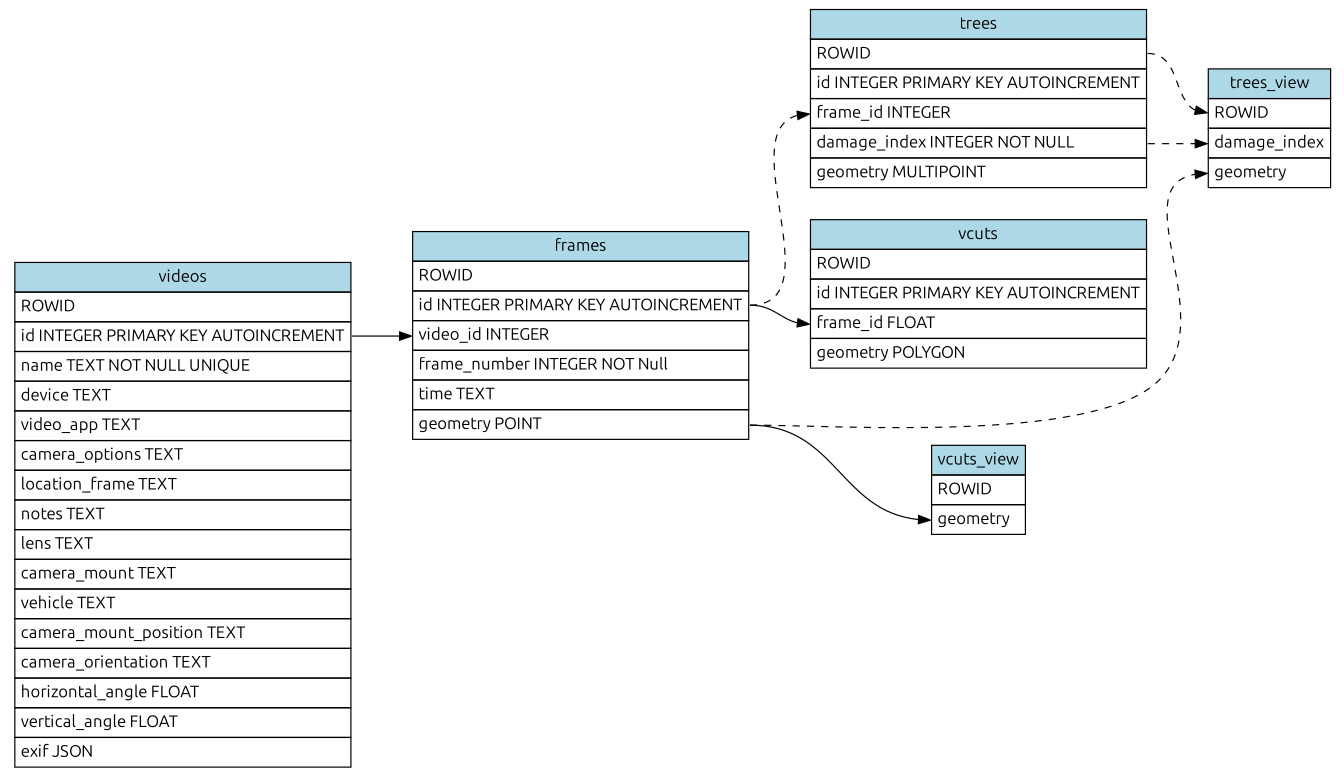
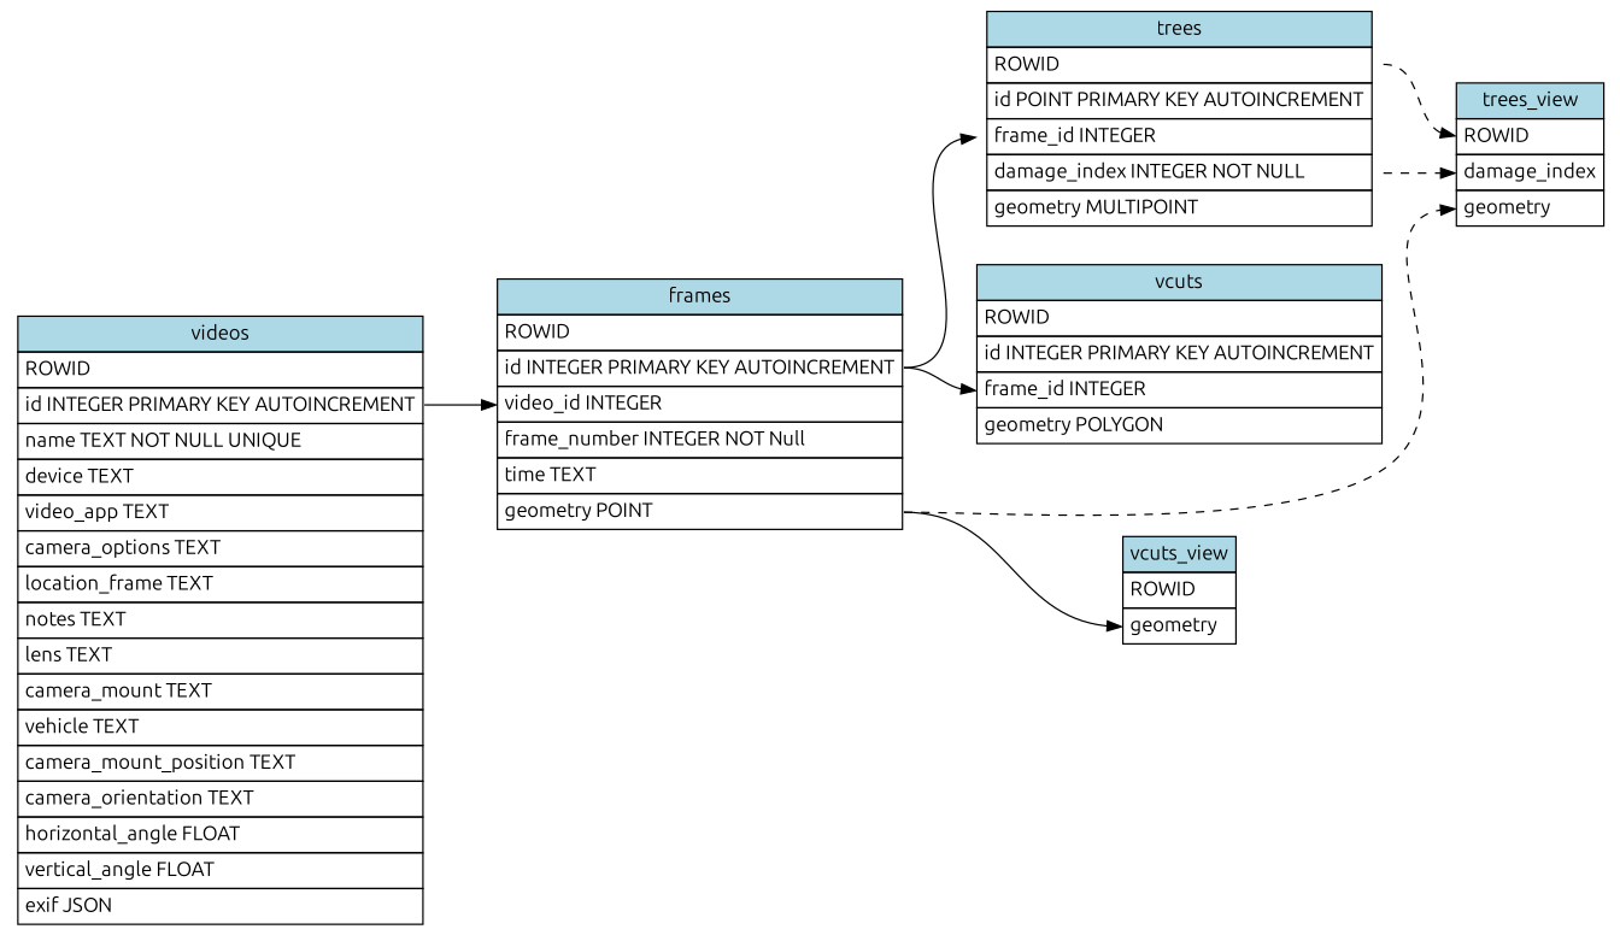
  digraph {
    fontname=Ubuntu
    rankdir=LR
    node [fontname=Ubuntu shape=none]
    edge [fontname=Ubuntu headport=frame_id tailport=id]
    n1 [label=< 		<table border="0" cellborder="1" cellspacing="0" cellpadding="4">             		<tr><td bgcolor="lightblue">videos</td></tr> 			<tr><td align="left">ROWID</td></tr>			     			<tr><td align="left" port="id">id INTEGER PRIMARY KEY AUTOINCREMENT</td></tr> 			<tr><td align="left" port="name">name TEXT NOT NULL UNIQUE</td></tr> 			<tr><td align="left">device TEXT</td></tr> 			<tr><td align="left">video_app TEXT</td></tr> 			<tr><td align="left">camera_options TEXT</td></tr> 			<tr><td align="left">location_frame TEXT</td></tr> 			<tr><td align="left">notes TEXT</td></tr> 			<tr><td align="left">lens TEXT</td></tr> 			<tr><td align="left">camera_mount TEXT</td></tr> 			<tr><td align="left">vehicle TEXT</td></tr> 			<tr><td align="left">camera_mount_position TEXT</td></tr> 			<tr><td align="left">camera_orientation TEXT</td></tr> 			<tr><td align="left">horizontal_angle FLOAT</td></tr> 			<tr><td align="left">vertical_angle FLOAT</td></tr> 			<tr><td align="left">exif JSON</td></tr>         	</table> 		>]
    n2 [label=< 		<table border="0" cellborder="1" cellspacing="0" cellpadding="4">             		<tr><td bgcolor="lightblue">frames</td></tr>  			<tr><td align="left">ROWID</td></tr> 			<tr><td align="left" port="id">id INTEGER PRIMARY KEY AUTOINCREMENT</td></tr> 			<tr><td align="left" port="video_id">video_id INTEGER</td></tr> 			<tr><td align="left">frame_number INTEGER NOT Null</td></tr> 			<tr><td align="left">time TEXT</td></tr> 			<tr><td align="left" port="geometry">geometry POINT</td></tr>          	</table>     		>]
-   n3 [label=< 		<table border="0" cellborder="1" cellspacing="0" cellpadding="4">             		<tr><td bgcolor="lightblue">trees</td></tr>  			<tr><td align="left" port="ROWID">ROWID</td></tr> 			<tr><td align="left">id INTEGER PRIMARY KEY AUTOINCREMENT</td></tr> 			<tr><td align="left" port="frame_id">frame_id INTEGER</td></tr> 			<tr><td align="left" port="damage_index">damage_index INTEGER NOT NULL</td></tr> 			<tr><td align="left">geometry MULTIPOINT</td></tr>          	</table>     		>]
-   n4 [label=< 		<table border="0" cellborder="1" cellspacing="0" cellpadding="4">             		<tr><td bgcolor="lightblue">vcuts</td></tr>  			<tr><td align="left" port="ROWID">ROWID</td></tr> 			<tr><td align="left">id INTEGER PRIMARY KEY AUTOINCREMENT</td></tr> 			<tr><td align="left" port="frame_id">frame_id FLOAT</td></tr> 			<tr><td align="left">geometry POLYGON</td></tr>			           	</table>     		>]
+   n3 [label=< 		<table border="0" cellborder="1" cellspacing="0" cellpadding="4">             		<tr><td bgcolor="lightblue">trees</td></tr>  			<tr><td align="left" port="ROWID">ROWID</td></tr> 			<tr><td align="left">id POINT PRIMARY KEY AUTOINCREMENT</td></tr> 			<tr><td align="left" port="frame_id">frame_id INTEGER</td></tr> 			<tr><td align="left" port="damage_index">damage_index INTEGER NOT NULL</td></tr> 			<tr><td align="left">geometry MULTIPOINT</td></tr>          	</table>     		>]
+   n4 [label=< 		<table border="0" cellborder="1" cellspacing="0" cellpadding="4">             		<tr><td bgcolor="lightblue">vcuts</td></tr>  			<tr><td align="left" port="ROWID">ROWID</td></tr> 			<tr><td align="left">id INTEGER PRIMARY KEY AUTOINCREMENT</td></tr> 			<tr><td align="left" port="frame_id">frame_id INTEGER</td></tr> 			<tr><td align="left">geometry POLYGON</td></tr>			           	</table>     		>]
    n5 [label=< 		<table border="0" cellborder="1" cellspacing="0" cellpadding="4">             		<tr><td bgcolor="lightblue">trees_view</td></tr>  			<tr><td align="left" port="ROWID">ROWID</td></tr> 			<tr><td align="left" port="damage_index">damage_index</td></tr> 			<tr><td align="left" port="geometry">geometry</td></tr> 		</table> 		>]
    n6 [label=< 		<table border="0" cellborder="1" cellspacing="0" cellpadding="4">             		<tr><td bgcolor="lightblue">vcuts_view</td></tr>  			<tr><td align="left" port="ROWID">ROWID</td></tr> 			<tr><td align="left" port="geometry">geometry</td></tr> 		</table> 		>]
    n1 -> n2 [headport=video_id]
-   n2 -> n3 [style=dashed]
+   n2 -> n3
    n2 -> n4
    n2 -> n5 [headport=geometry style=dashed tailport=geometry]
    n2 -> n6 [headport=geometry style=solid tailport=geometry]
    n3 -> n5 [headport=ROWID style=dashed tailport=ROWID]
    n3 -> n5 [headport=damage_index style=dashed tailport=damage_index]
  }
